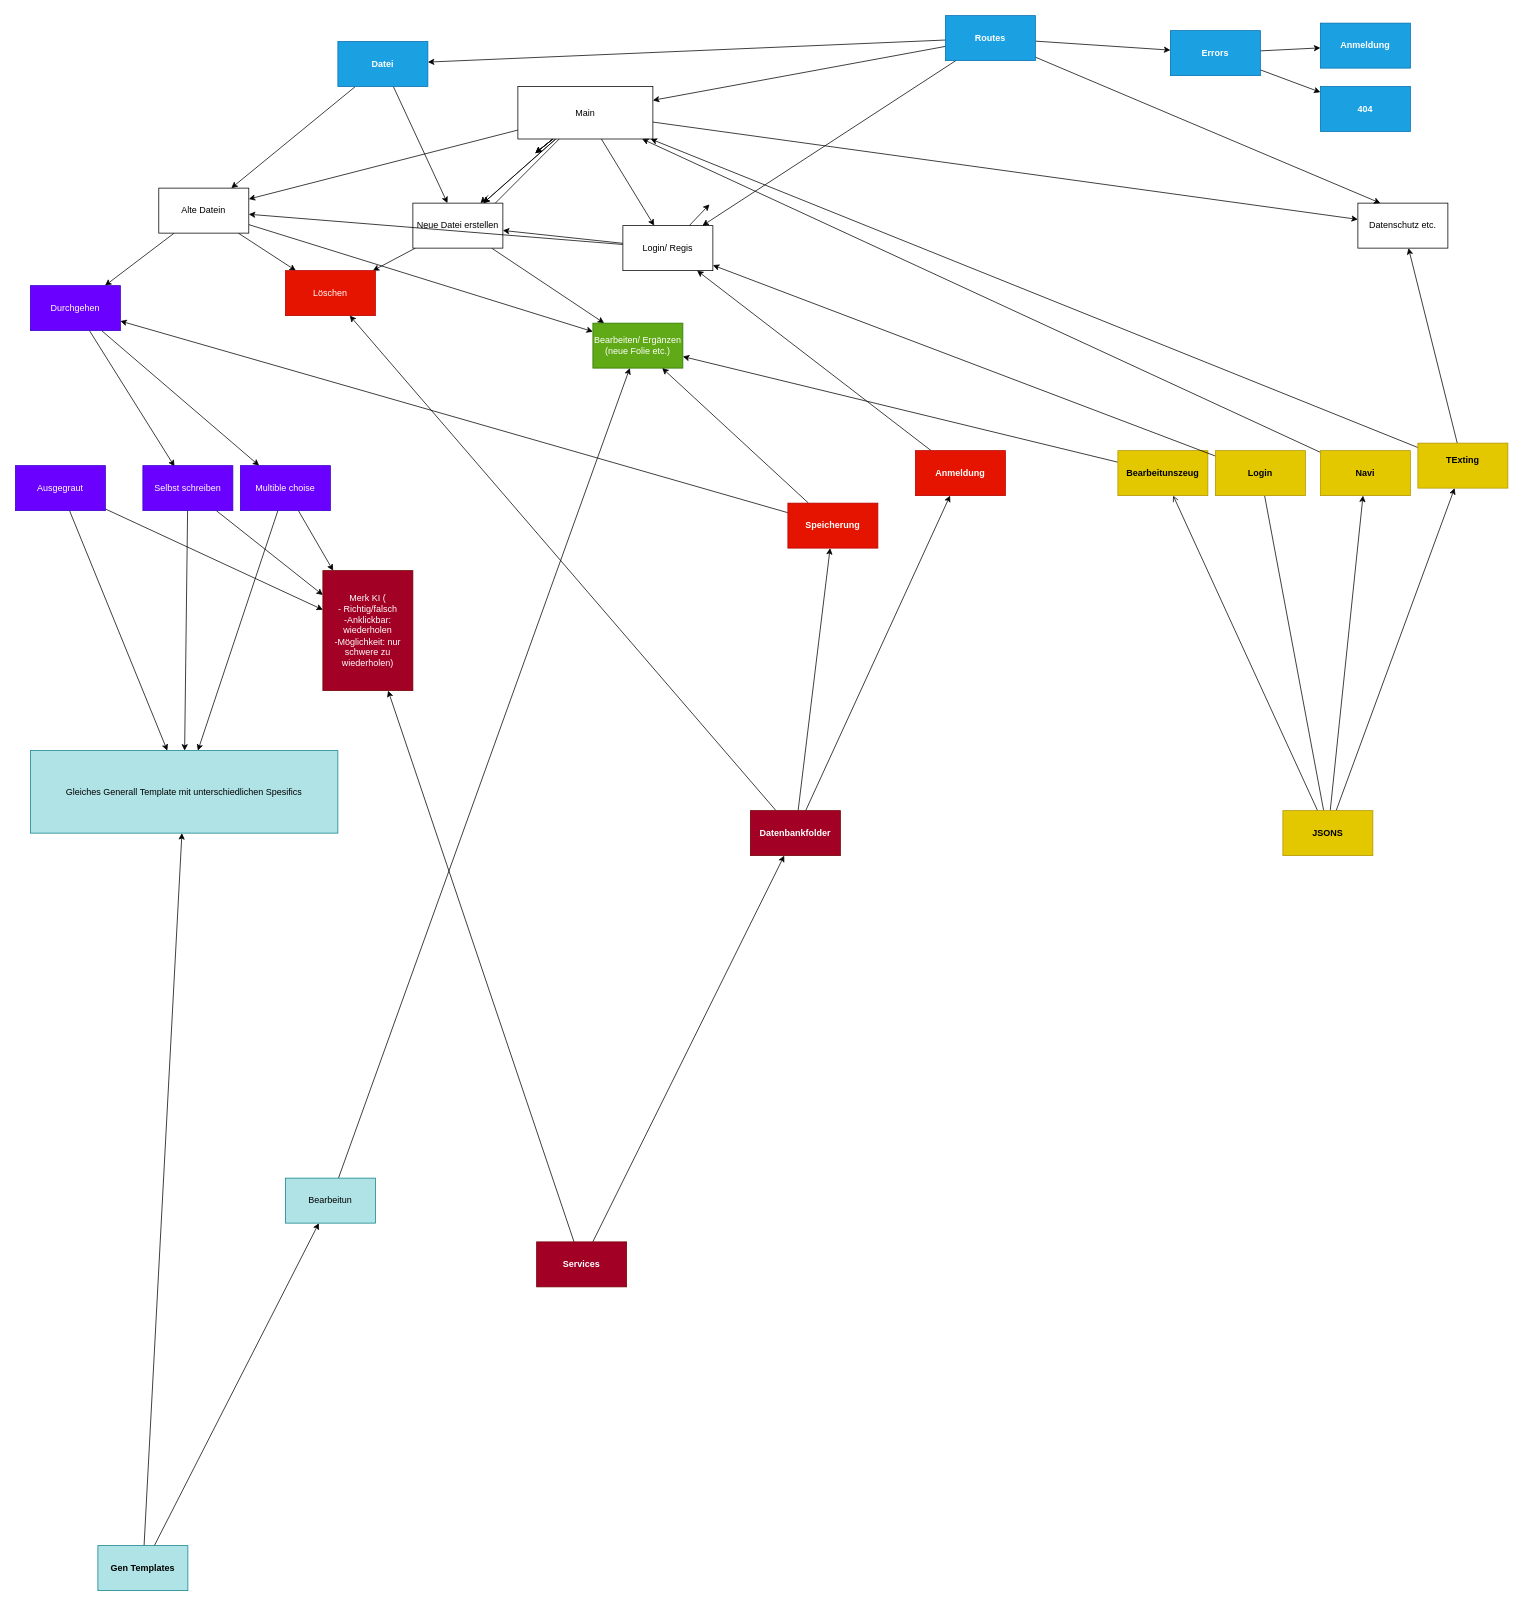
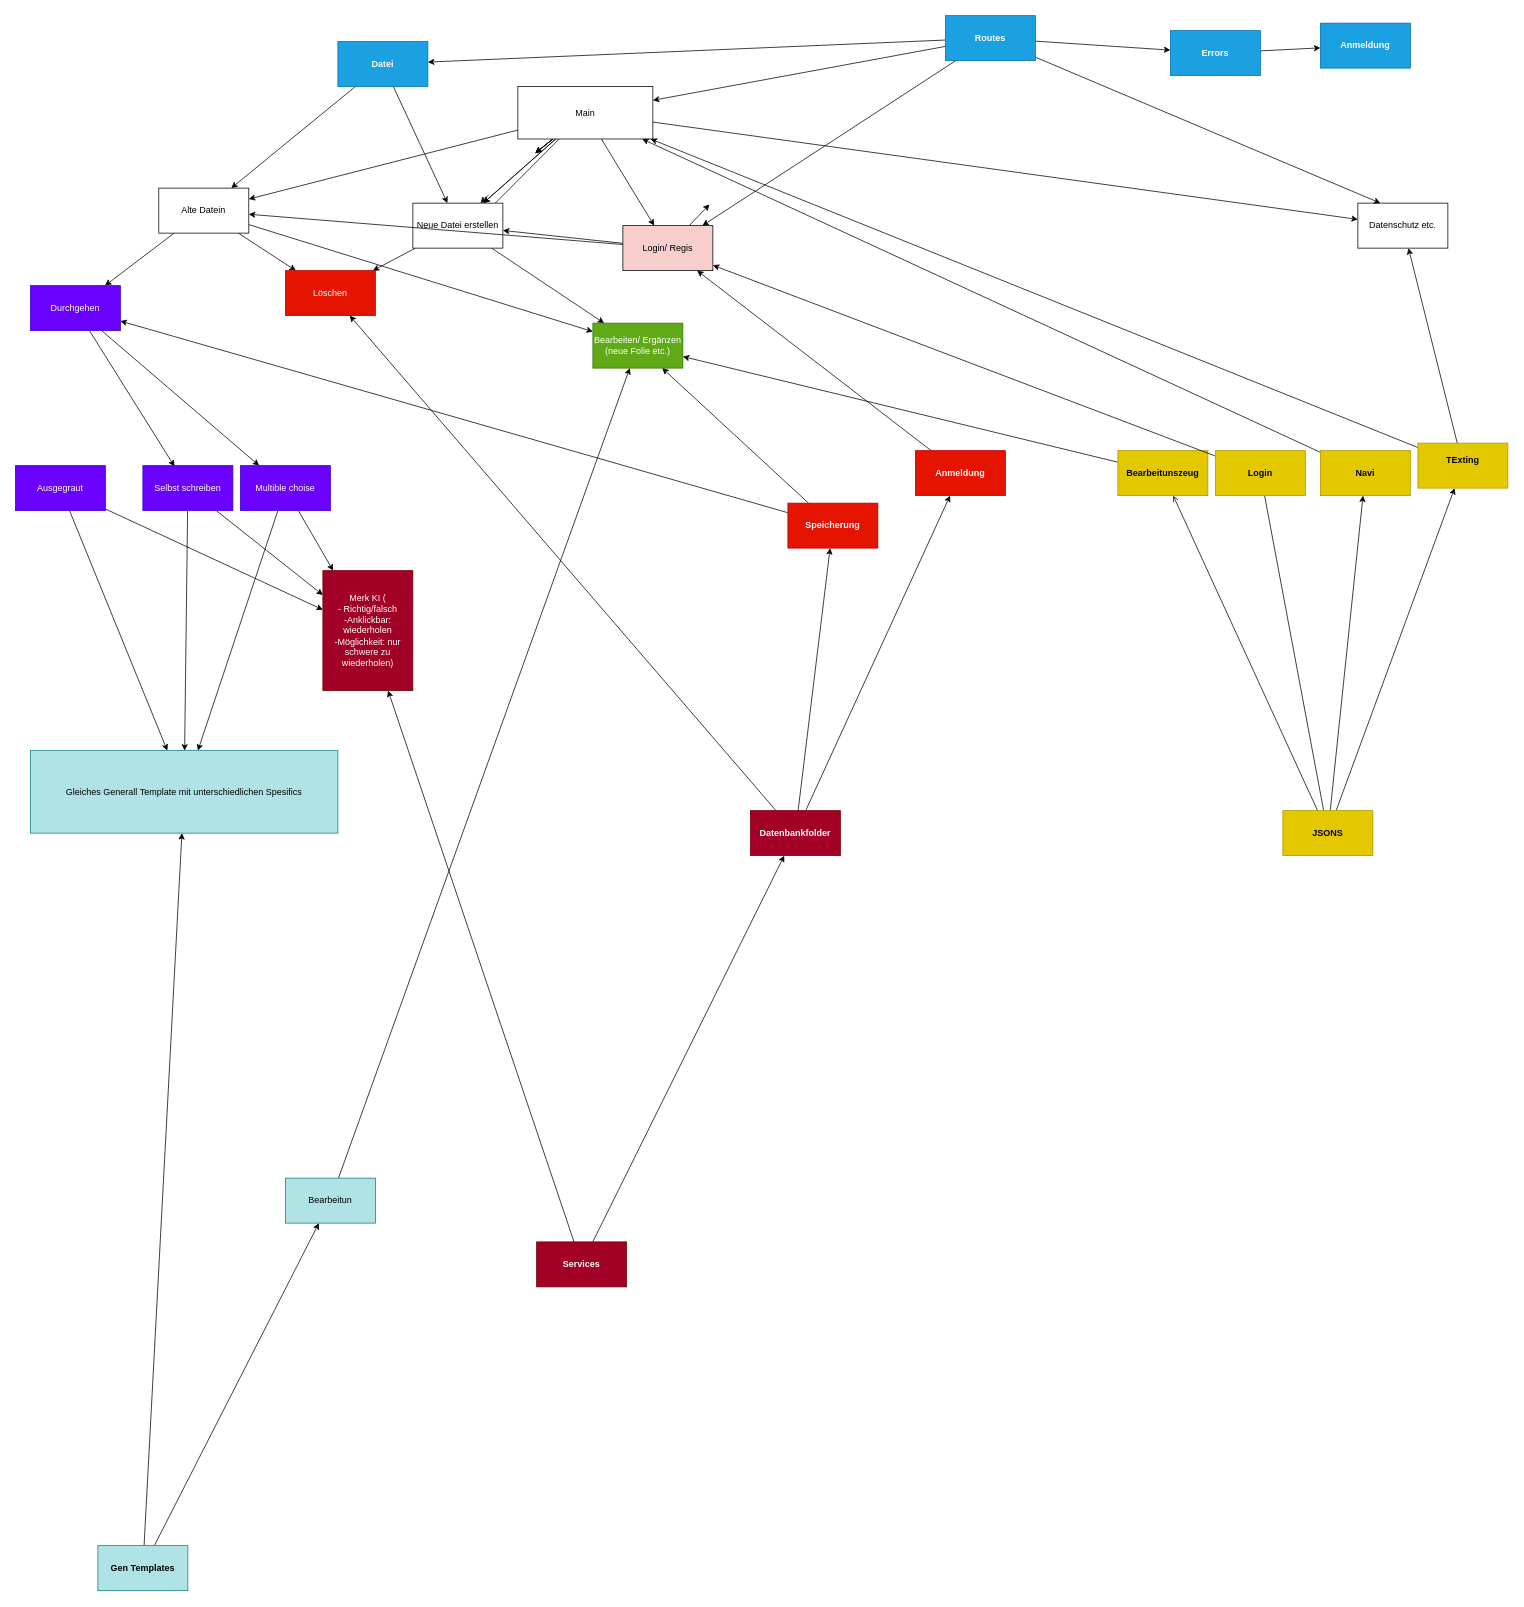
  <mxCell id="0" />
  <mxCell id="1" parent="0" />
  <mxCell id="2" style="edgeStyle=none;html=1;" edge="1" parent="1" source="12" target="19"><mxGeometry relative="1" as="geometry" /></mxCell>
  <mxCell id="3" style="edgeStyle=none;html=1;" edge="1" parent="1" source="12"><mxGeometry relative="1" as="geometry"><mxPoint x="630" y="300" as="targetPoint" /><mxPoint x="690" y="250" as="sourcePoint" /></mxGeometry></mxCell>
  <mxCell id="4" value="" style="edgeStyle=none;html=1;" edge="1" parent="1" source="12"><mxGeometry relative="1" as="geometry"><mxPoint x="713.352" y="203.318" as="targetPoint" /></mxGeometry></mxCell>
  <mxCell id="5" style="edgeStyle=none;html=1;startArrow=none;" edge="1" parent="1" target="19"><mxGeometry relative="1" as="geometry"><mxPoint x="650.652" y="259.494" as="sourcePoint" /></mxGeometry></mxCell>
  <mxCell id="6" value="" style="edgeStyle=none;html=1;" edge="1" parent="1" source="12"><mxGeometry relative="1" as="geometry"><mxPoint x="713.352" y="203.318" as="targetPoint" /></mxGeometry></mxCell>
  <mxCell id="7" value="" style="edgeStyle=none;html=1;" edge="1" parent="1" source="12"><mxGeometry relative="1" as="geometry"><mxPoint x="713.352" y="203.318" as="targetPoint" /></mxGeometry></mxCell>
  <mxCell id="8" style="edgeStyle=none;html=1;strokeColor=#000000;" edge="1" parent="1" source="12" target="16"><mxGeometry relative="1" as="geometry" /></mxCell>
  <mxCell id="9" style="edgeStyle=none;html=1;strokeColor=#000000;" edge="1" parent="1" source="12" target="19"><mxGeometry relative="1" as="geometry" /></mxCell>
  <mxCell id="10" style="edgeStyle=none;html=1;strokeColor=#000000;" edge="1" parent="1" source="12" target="23"><mxGeometry relative="1" as="geometry" /></mxCell>
  <mxCell id="11" style="edgeStyle=none;html=1;strokeColor=#000000;" edge="1" parent="1" source="12" target="24"><mxGeometry relative="1" as="geometry" /></mxCell>
  <mxCell id="12" value="Main" style="rounded=0;whiteSpace=wrap;html=1;" vertex="1" parent="1"><mxGeometry x="690" y="114.5" width="180" height="70" as="geometry" /></mxCell>
  <mxCell id="13" style="edgeStyle=none;html=1;strokeColor=#000000;" edge="1" parent="1" source="16" target="29"><mxGeometry relative="1" as="geometry" /></mxCell>
  <mxCell id="14" style="edgeStyle=none;html=1;strokeColor=#000000;" edge="1" parent="1" source="16" target="30"><mxGeometry relative="1" as="geometry" /></mxCell>
  <mxCell id="15" style="edgeStyle=none;html=1;strokeColor=#000000;" edge="1" parent="1" source="16" target="26"><mxGeometry relative="1" as="geometry" /></mxCell>
  <mxCell id="16" value="Alte Datein" style="rounded=0;whiteSpace=wrap;html=1;" vertex="1" parent="1"><mxGeometry x="211.22" y="250" width="120" height="60" as="geometry" /></mxCell>
  <mxCell id="17" style="edgeStyle=none;html=1;strokeColor=#000000;" edge="1" parent="1" source="19" target="30"><mxGeometry relative="1" as="geometry" /></mxCell>
  <mxCell id="18" style="edgeStyle=none;html=1;strokeColor=#000000;" edge="1" parent="1" source="19" target="26"><mxGeometry relative="1" as="geometry" /></mxCell>
  <mxCell id="19" value="Neue Datei erstellen" style="rounded=0;whiteSpace=wrap;html=1;" vertex="1" parent="1"><mxGeometry x="550" y="270" width="120" height="60" as="geometry" /></mxCell>
  <mxCell id="20" value="" style="edgeStyle=none;html=1;" edge="1" parent="1" source="23"><mxGeometry relative="1" as="geometry"><mxPoint x="945.491" y="271.683" as="targetPoint" /></mxGeometry></mxCell>
  <mxCell id="21" style="edgeStyle=none;html=1;strokeColor=#000000;" edge="1" parent="1" source="23" target="19"><mxGeometry relative="1" as="geometry" /></mxCell>
  <mxCell id="22" style="edgeStyle=none;html=1;strokeColor=#000000;" edge="1" parent="1" source="23" target="16"><mxGeometry relative="1" as="geometry" /></mxCell>
- <mxCell id="23" value="Login/ Regis" style="rounded=0;whiteSpace=wrap;html=1;" vertex="1" parent="1"><mxGeometry x="830" y="300" width="120" height="60" as="geometry" /></mxCell>
+ <mxCell id="23" value="Login/ Regis" style="rounded=0;whiteSpace=wrap;html=1;fillColor=#f8cecc;" vertex="1" parent="1"><mxGeometry x="830" y="300" width="120" height="60" as="geometry" /></mxCell>
  <mxCell id="24" value="Datenschutz etc." style="rounded=0;whiteSpace=wrap;html=1;" vertex="1" parent="1"><mxGeometry x="1810" y="270" width="120" height="60" as="geometry" /></mxCell>
  <mxCell id="25" value="" style="edgeStyle=none;html=1;endArrow=none;" edge="1" parent="1" source="12"><mxGeometry relative="1" as="geometry"><mxPoint x="740.465" y="184.5" as="sourcePoint" /><mxPoint x="713.352" y="203.318" as="targetPoint" /></mxGeometry></mxCell>
  <mxCell id="26" value="Löschen" style="rounded=0;whiteSpace=wrap;html=1;fillColor=#e51400;fontColor=#ffffff;strokeColor=#B20000;" vertex="1" parent="1"><mxGeometry x="380" y="360" width="120" height="60" as="geometry" /></mxCell>
  <mxCell id="27" style="edgeStyle=none;html=1;entryX=0.351;entryY=0.017;entryDx=0;entryDy=0;entryPerimeter=0;strokeColor=#000000;" edge="1" parent="1" source="29" target="36"><mxGeometry relative="1" as="geometry" /></mxCell>
  <mxCell id="28" style="edgeStyle=none;html=1;strokeColor=#000000;" edge="1" parent="1" source="29" target="39"><mxGeometry relative="1" as="geometry" /></mxCell>
  <mxCell id="29" value="Durchgehen" style="rounded=0;whiteSpace=wrap;html=1;fillColor=#6a00ff;fontColor=#ffffff;strokeColor=#3700CC;" vertex="1" parent="1"><mxGeometry x="40" y="380" width="120" height="60" as="geometry" /></mxCell>
  <mxCell id="30" value="Bearbeiten/ Ergänzen&lt;br&gt;(neue Folie etc.)" style="rounded=0;whiteSpace=wrap;html=1;fillColor=#60a917;fontColor=#ffffff;strokeColor=#2D7600;" vertex="1" parent="1"><mxGeometry x="790" y="430" width="120" height="60" as="geometry" /></mxCell>
  <mxCell id="31" style="edgeStyle=none;html=1;strokeColor=#000000;" edge="1" parent="1" source="33" target="40"><mxGeometry relative="1" as="geometry" /></mxCell>
  <mxCell id="32" style="edgeStyle=none;html=1;strokeColor=#000000;" edge="1" parent="1" source="33" target="41"><mxGeometry relative="1" as="geometry" /></mxCell>
  <mxCell id="33" value="Ausgegraut" style="rounded=0;whiteSpace=wrap;html=1;fillColor=#6a00ff;fontColor=#ffffff;strokeColor=#3700CC;" vertex="1" parent="1"><mxGeometry x="20" y="620" width="120" height="60" as="geometry" /></mxCell>
  <mxCell id="34" style="edgeStyle=none;html=1;strokeColor=#000000;" edge="1" parent="1" source="36" target="40"><mxGeometry relative="1" as="geometry" /></mxCell>
  <mxCell id="35" style="edgeStyle=none;html=1;strokeColor=#000000;" edge="1" parent="1" source="36" target="41"><mxGeometry relative="1" as="geometry" /></mxCell>
  <mxCell id="36" value="Selbst schreiben" style="rounded=0;whiteSpace=wrap;html=1;fillColor=#6a00ff;fontColor=#ffffff;strokeColor=#3700CC;" vertex="1" parent="1"><mxGeometry x="190" y="620" width="120" height="60" as="geometry" /></mxCell>
  <mxCell id="37" style="edgeStyle=none;html=1;strokeColor=#000000;" edge="1" parent="1" source="39" target="40"><mxGeometry relative="1" as="geometry" /></mxCell>
  <mxCell id="38" style="edgeStyle=none;html=1;strokeColor=#000000;" edge="1" parent="1" source="39" target="41"><mxGeometry relative="1" as="geometry" /></mxCell>
  <mxCell id="39" value="Multible choise" style="rounded=0;whiteSpace=wrap;html=1;fillColor=#6a00ff;fontColor=#ffffff;strokeColor=#3700CC;" vertex="1" parent="1"><mxGeometry x="320" y="620" width="120" height="60" as="geometry" /></mxCell>
  <mxCell id="40" value="Gleiches Generall Template mit unterschiedlichen Spesifics&lt;br&gt;" style="rounded=0;whiteSpace=wrap;html=1;fillColor=#b0e3e6;strokeColor=#0e8088;" vertex="1" parent="1"><mxGeometry x="40" y="1000" width="410" height="110" as="geometry" /></mxCell>
  <mxCell id="41" value="Merk KI (&lt;br&gt;- Richtig/falsch&lt;br&gt;-Anklickbar: wiederholen&lt;br&gt;-Möglichkeit: nur schwere zu wiederholen)" style="rounded=0;whiteSpace=wrap;html=1;fillColor=#a20025;fontColor=#ffffff;strokeColor=#6F0000;" vertex="1" parent="1"><mxGeometry x="430" y="760" width="120" height="160" as="geometry" /></mxCell>
  <mxCell id="42" style="edgeStyle=none;html=1;strokeColor=#000000;" edge="1" parent="1" source="44" target="41"><mxGeometry relative="1" as="geometry" /></mxCell>
  <mxCell id="43" style="edgeStyle=none;html=1;strokeColor=#000000;" edge="1" parent="1" source="44" target="48"><mxGeometry relative="1" as="geometry" /></mxCell>
  <mxCell id="44" value="&lt;b&gt;Services&lt;/b&gt;" style="rounded=0;whiteSpace=wrap;html=1;fillColor=#a20025;fontColor=#ffffff;strokeColor=#6F0000;" vertex="1" parent="1"><mxGeometry x="715" y="1655" width="120" height="60" as="geometry" /></mxCell>
  <mxCell id="45" style="edgeStyle=none;html=1;strokeColor=#000000;" edge="1" parent="1" source="48" target="50"><mxGeometry relative="1" as="geometry" /></mxCell>
  <mxCell id="46" style="edgeStyle=none;html=1;strokeColor=#000000;" edge="1" parent="1" source="48" target="53"><mxGeometry relative="1" as="geometry" /></mxCell>
  <mxCell id="47" style="edgeStyle=none;html=1;strokeColor=#000000;" edge="1" parent="1" source="48" target="26"><mxGeometry relative="1" as="geometry" /></mxCell>
  <mxCell id="48" value="&lt;b&gt;Datenbankfolder&lt;/b&gt;" style="rounded=0;whiteSpace=wrap;html=1;fillColor=#a20025;fontColor=#ffffff;strokeColor=#6F0000;" vertex="1" parent="1"><mxGeometry x="1000" y="1080" width="120" height="60" as="geometry" /></mxCell>
  <mxCell id="49" style="edgeStyle=none;html=1;strokeColor=#000000;" edge="1" parent="1" source="50" target="23"><mxGeometry relative="1" as="geometry" /></mxCell>
  <mxCell id="50" value="&lt;b&gt;Anmeldung&lt;/b&gt;" style="rounded=0;whiteSpace=wrap;html=1;fillColor=#e51400;fontColor=#ffffff;strokeColor=#B20000;" vertex="1" parent="1"><mxGeometry x="1220" y="600" width="120" height="60" as="geometry" /></mxCell>
  <mxCell id="51" style="edgeStyle=none;html=1;strokeColor=#000000;" edge="1" parent="1" source="53" target="30"><mxGeometry relative="1" as="geometry" /></mxCell>
  <mxCell id="52" style="edgeStyle=none;html=1;strokeColor=#000000;" edge="1" parent="1" source="53" target="29"><mxGeometry relative="1" as="geometry" /></mxCell>
  <mxCell id="53" value="&lt;b&gt;Speicherung&lt;/b&gt;" style="rounded=0;whiteSpace=wrap;html=1;fillColor=#e51400;fontColor=#ffffff;strokeColor=#B20000;" vertex="1" parent="1"><mxGeometry x="1050" y="670" width="120" height="60" as="geometry" /></mxCell>
  <mxCell id="54" style="edgeStyle=none;html=1;strokeColor=#000000;" edge="1" parent="1" source="56" target="40"><mxGeometry relative="1" as="geometry" /></mxCell>
  <mxCell id="55" style="edgeStyle=none;html=1;strokeColor=#000000;" edge="1" parent="1" source="56" target="58"><mxGeometry relative="1" as="geometry" /></mxCell>
  <mxCell id="56" value="&lt;b&gt;Gen Templates&lt;br&gt;&lt;/b&gt;" style="rounded=0;whiteSpace=wrap;html=1;fillColor=#b0e3e6;strokeColor=#0e8088;" vertex="1" parent="1"><mxGeometry x="130" y="2060" width="120" height="60" as="geometry" /></mxCell>
  <mxCell id="57" style="edgeStyle=none;html=1;strokeColor=#000000;" edge="1" parent="1" source="58" target="30"><mxGeometry relative="1" as="geometry" /></mxCell>
  <mxCell id="58" value="Bearbeitun" style="rounded=0;whiteSpace=wrap;html=1;fillColor=#b0e3e6;strokeColor=#0e8088;" vertex="1" parent="1"><mxGeometry x="380" y="1570" width="120" height="60" as="geometry" /></mxCell>
  <mxCell id="59" style="edgeStyle=none;html=1;entryX=0.25;entryY=0;entryDx=0;entryDy=0;strokeColor=#000000;" edge="1" parent="1" source="64" target="24"><mxGeometry relative="1" as="geometry" /></mxCell>
  <mxCell id="60" style="edgeStyle=none;html=1;strokeColor=#000000;" edge="1" parent="1" source="64" target="12"><mxGeometry relative="1" as="geometry" /></mxCell>
  <mxCell id="61" style="edgeStyle=none;html=1;strokeColor=#000000;" edge="1" parent="1" source="64" target="23"><mxGeometry relative="1" as="geometry" /></mxCell>
  <mxCell id="62" style="edgeStyle=none;html=1;strokeColor=#000000;" edge="1" parent="1" source="64" target="67"><mxGeometry relative="1" as="geometry"><mxPoint x="580" y="70" as="targetPoint" /></mxGeometry></mxCell>
  <mxCell id="63" style="edgeStyle=none;html=1;strokeColor=#000000;" edge="1" parent="1" source="64" target="84"><mxGeometry relative="1" as="geometry" /></mxCell>
  <mxCell id="64" value="&lt;b&gt;Routes&lt;br&gt;&lt;/b&gt;" style="rounded=0;whiteSpace=wrap;html=1;fillColor=#1ba1e2;fontColor=#ffffff;strokeColor=#006EAF;" vertex="1" parent="1"><mxGeometry x="1260" width="120" height="60" as="geometry" y="20" /></mxCell>
  <mxCell id="65" style="edgeStyle=none;html=1;strokeColor=#000000;" edge="1" parent="1" source="67" target="16"><mxGeometry relative="1" as="geometry" /></mxCell>
  <mxCell id="66" style="edgeStyle=none;html=1;strokeColor=#000000;" edge="1" parent="1" source="67" target="19"><mxGeometry relative="1" as="geometry" /></mxCell>
  <mxCell id="67" value="&lt;b&gt;Datei&lt;br&gt;&lt;/b&gt;" style="rounded=0;whiteSpace=wrap;html=1;fillColor=#1ba1e2;fontColor=#ffffff;strokeColor=#006EAF;" vertex="1" parent="1"><mxGeometry x="450" y="54.5" width="120" height="60" as="geometry" /></mxCell>
  <mxCell id="68" style="edgeStyle=none;html=1;strokeColor=#000000;" edge="1" parent="1" source="72" target="75"><mxGeometry relative="1" as="geometry"><mxPoint x="1810" y="660" as="targetPoint" /></mxGeometry></mxCell>
  <mxCell id="69" style="edgeStyle=none;html=1;strokeColor=#000000;endArrow=open;" edge="1" parent="1" source="72" target="77"><mxGeometry relative="1" as="geometry" /></mxCell>
  <mxCell id="70" style="edgeStyle=none;html=1;strokeColor=#000000;" edge="1" parent="1" source="72" target="79"><mxGeometry relative="1" as="geometry" /></mxCell>
  <mxCell id="71" style="edgeStyle=none;html=1;strokeColor=#000000;endArrow=none;" edge="1" parent="1" source="72" target="81"><mxGeometry relative="1" as="geometry" /></mxCell>
  <mxCell id="72" value="&lt;b&gt;JSONS&lt;/b&gt;" style="rounded=0;whiteSpace=wrap;html=1;fillColor=#e3c800;fontColor=#000000;strokeColor=#B09500;" vertex="1" parent="1"><mxGeometry x="1710" y="1080" width="120" height="60" as="geometry" /></mxCell>
  <mxCell id="73" style="edgeStyle=none;html=1;strokeColor=#000000;" edge="1" parent="1" source="75" target="24"><mxGeometry relative="1" as="geometry" /></mxCell>
  <mxCell id="74" style="edgeStyle=none;html=1;strokeColor=#000000;" edge="1" parent="1" source="75" target="12"><mxGeometry relative="1" as="geometry" /></mxCell>
  <mxCell id="75" value="&lt;b&gt;TExting&lt;br&gt;&lt;br&gt;&lt;/b&gt;" style="rounded=0;whiteSpace=wrap;html=1;fillColor=#e3c800;fontColor=#000000;strokeColor=#B09500;" vertex="1" parent="1"><mxGeometry x="1890" y="590" width="120" height="60" as="geometry" /></mxCell>
  <mxCell id="76" style="edgeStyle=none;html=1;strokeColor=#000000;" edge="1" parent="1" source="77" target="30"><mxGeometry relative="1" as="geometry" /></mxCell>
  <mxCell id="77" value="&lt;b&gt;Bearbeitunszeug&lt;/b&gt;" style="rounded=0;whiteSpace=wrap;html=1;fillColor=#e3c800;fontColor=#000000;strokeColor=#B09500;" vertex="1" parent="1"><mxGeometry x="1490" y="600" width="120" height="60" as="geometry" /></mxCell>
  <mxCell id="78" style="edgeStyle=none;html=1;strokeColor=#000000;" edge="1" parent="1" source="79" target="12"><mxGeometry relative="1" as="geometry" /></mxCell>
  <mxCell id="79" value="&lt;b&gt;Navi&lt;/b&gt;" style="rounded=0;whiteSpace=wrap;html=1;fillColor=#e3c800;fontColor=#000000;strokeColor=#B09500;" vertex="1" parent="1"><mxGeometry x="1760" y="600" width="120" height="60" as="geometry" /></mxCell>
  <mxCell id="80" style="edgeStyle=none;html=1;strokeColor=#000000;" edge="1" parent="1" source="81" target="23"><mxGeometry relative="1" as="geometry" /></mxCell>
  <mxCell id="81" value="&lt;b&gt;Login&lt;/b&gt;" style="rounded=0;whiteSpace=wrap;html=1;fillColor=#e3c800;fontColor=#000000;strokeColor=#B09500;" vertex="1" parent="1"><mxGeometry x="1620" y="600" width="120" height="60" as="geometry" /></mxCell>
  <mxCell id="82" style="edgeStyle=none;html=1;strokeColor=#000000;" edge="1" parent="1" source="84" target="85"><mxGeometry relative="1" as="geometry" /></mxCell>
- <mxCell id="83" style="edgeStyle=none;html=1;strokeColor=#000000;" edge="1" parent="1" source="84" target="86"><mxGeometry relative="1" as="geometry" /></mxCell>
  <mxCell id="84" value="&lt;b&gt;Errors&lt;br&gt;&lt;/b&gt;" style="rounded=0;whiteSpace=wrap;html=1;fillColor=#1ba1e2;fontColor=#ffffff;strokeColor=#006EAF;" vertex="1" parent="1"><mxGeometry x="1560" y="40" width="120" height="60" as="geometry" /></mxCell>
  <mxCell id="85" value="&lt;b&gt;Anmeldung&lt;br&gt;&lt;/b&gt;" style="rounded=0;whiteSpace=wrap;html=1;fillColor=#1ba1e2;fontColor=#ffffff;strokeColor=#006EAF;" vertex="1" parent="1"><mxGeometry x="1760" y="30" width="120" height="60" as="geometry" /></mxCell>
- <mxCell id="86" value="&lt;b&gt;404&lt;br&gt;&lt;/b&gt;" style="rounded=0;whiteSpace=wrap;html=1;fillColor=#1ba1e2;fontColor=#ffffff;strokeColor=#006EAF;" vertex="1" parent="1"><mxGeometry x="1760" y="114.5" width="120" height="60" as="geometry" /></mxCell>
